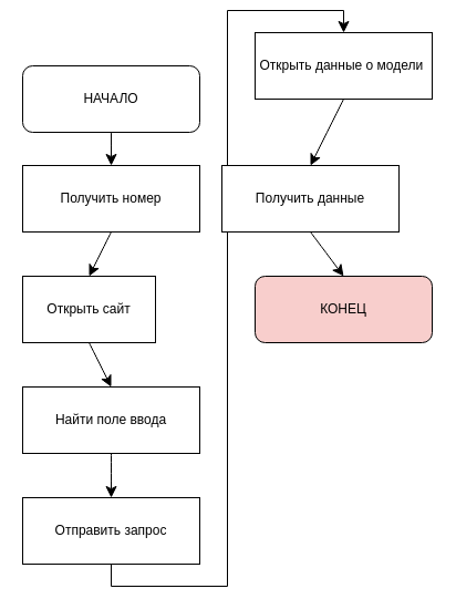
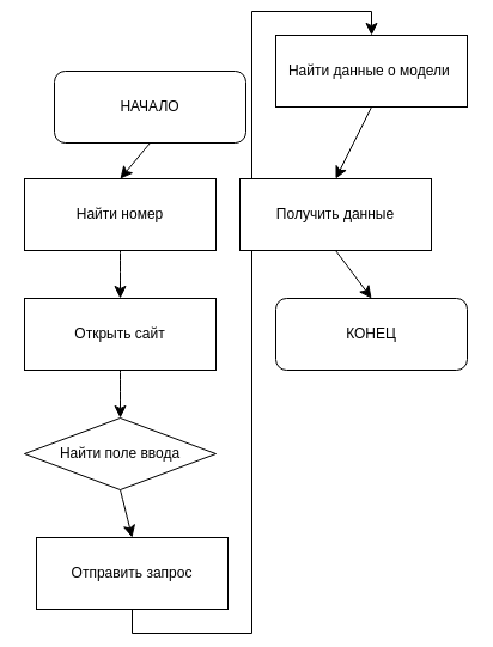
  <mxCell id="0" />
  <mxCell id="1" parent="0" />
  <mxCell id="2" style="edgeStyle=none;curved=1;rounded=0;orthogonalLoop=1;jettySize=auto;html=1;exitX=0.5;exitY=1;exitDx=0;exitDy=0;entryX=0.5;entryY=0;entryDx=0;entryDy=0;fontSize=12;startSize=8;endSize=8;" parent="1" source="15" target="4" edge="1"><mxGeometry relative="1" as="geometry"><mxPoint x="120" y="100" as="sourcePoint" /></mxGeometry></mxCell>
  <mxCell id="3" style="edgeStyle=none;curved=1;rounded=0;orthogonalLoop=1;jettySize=auto;html=1;exitX=0.5;exitY=1;exitDx=0;exitDy=0;entryX=0.5;entryY=0;entryDx=0;entryDy=0;fontSize=12;startSize=8;endSize=8;" parent="1" source="4" target="6" edge="1"><mxGeometry relative="1" as="geometry" /></mxCell>
- <mxCell id="4" value="Получить номер" style="rounded=0;whiteSpace=wrap;html=1;" parent="1" vertex="1"><mxGeometry x="20" y="140" width="160" height="60" as="geometry" /></mxCell>
+ <mxCell id="4" value="Найти номер" style="rounded=0;whiteSpace=wrap;html=1;" parent="1" vertex="1"><mxGeometry x="20" y="140" width="160" height="60" as="geometry" /></mxCell>
  <mxCell id="5" style="edgeStyle=none;curved=1;rounded=0;orthogonalLoop=1;jettySize=auto;html=1;exitX=0.5;exitY=1;exitDx=0;exitDy=0;fontSize=12;startSize=8;endSize=8;entryX=0.5;entryY=0;entryDx=0;entryDy=0;" parent="1" source="6" target="8" edge="1"><mxGeometry relative="1" as="geometry"><mxPoint x="119.579" y="330" as="targetPoint" /></mxGeometry></mxCell>
- <mxCell id="6" value="Открыть сайт" style="rounded=0;whiteSpace=wrap;html=1;" parent="1" vertex="1"><mxGeometry x="20" y="240" width="120" height="60" as="geometry" /></mxCell>
+ <mxCell id="6" value="Открыть сайт" style="rounded=0;whiteSpace=wrap;html=1;" parent="1" vertex="1"><mxGeometry x="20" y="240" width="160" height="60" as="geometry" /></mxCell>
  <mxCell id="7" style="edgeStyle=none;curved=1;rounded=0;orthogonalLoop=1;jettySize=auto;html=1;exitX=0.5;exitY=1;exitDx=0;exitDy=0;entryX=0.5;entryY=0;entryDx=0;entryDy=0;fontSize=12;startSize=8;endSize=8;" parent="1" source="8" target="10" edge="1"><mxGeometry relative="1" as="geometry" /></mxCell>
- <mxCell id="8" value="Найти поле ввода" style="rounded=0;whiteSpace=wrap;html=1;" parent="1" vertex="1"><mxGeometry x="20" y="340" width="160" height="60" as="geometry" /></mxCell>
+ <mxCell id="8" value="Найти поле ввода" style="rhombus;whiteSpace=wrap;html=1;" parent="1" vertex="1"><mxGeometry x="20" y="340" width="160" height="60" as="geometry" /></mxCell>
  <mxCell id="9" style="edgeStyle=orthogonalEdgeStyle;rounded=0;orthogonalLoop=1;jettySize=auto;html=1;exitX=0.5;exitY=1;exitDx=0;exitDy=0;entryX=0.5;entryY=0;entryDx=0;entryDy=0;fontSize=12;startSize=8;endSize=8;" parent="1" source="10" target="12" edge="1"><mxGeometry relative="1" as="geometry" /></mxCell>
- <mxCell id="10" value="Отправить запрос" style="rounded=0;whiteSpace=wrap;html=1;" parent="1" vertex="1"><mxGeometry x="20" y="440" width="160" height="60" as="geometry" /></mxCell>
+ <mxCell id="10" value="Отправить запрос" style="rounded=0;whiteSpace=wrap;html=1;" parent="1" vertex="1"><mxGeometry x="30" y="440" width="160" height="60" as="geometry" /></mxCell>
  <mxCell id="11" style="edgeStyle=none;curved=1;rounded=0;orthogonalLoop=1;jettySize=auto;html=1;exitX=0.5;exitY=1;exitDx=0;exitDy=0;entryX=0.5;entryY=0;entryDx=0;entryDy=0;fontSize=12;startSize=8;endSize=8;" parent="1" source="12" target="14" edge="1"><mxGeometry relative="1" as="geometry" /></mxCell>
- <mxCell id="12" value="Открыть данные о модели&amp;nbsp;" style="rounded=0;whiteSpace=wrap;html=1;" parent="1" vertex="1"><mxGeometry x="230" y="20" width="160" height="60" as="geometry" /></mxCell>
+ <mxCell id="12" value="Найти данные о модели&amp;nbsp;" style="rounded=0;whiteSpace=wrap;html=1;" parent="1" vertex="1"><mxGeometry x="230" y="20" width="160" height="60" as="geometry" /></mxCell>
  <mxCell id="13" style="edgeStyle=none;curved=1;rounded=0;orthogonalLoop=1;jettySize=auto;html=1;exitX=0.5;exitY=1;exitDx=0;exitDy=0;fontSize=12;startSize=8;endSize=8;" parent="1" source="14" edge="1"><mxGeometry relative="1" as="geometry"><mxPoint x="310" y="240" as="targetPoint" /></mxGeometry></mxCell>
  <mxCell id="14" value="Получить данные" style="rounded=0;whiteSpace=wrap;html=1;" parent="1" vertex="1"><mxGeometry x="200" y="140" width="160" height="60" as="geometry" /></mxCell>
- <mxCell id="15" value="НАЧАЛО" style="rounded=1;whiteSpace=wrap;html=1;" vertex="1" parent="1"><mxGeometry x="20" y="50" width="160" height="60" as="geometry" /></mxCell>
- <mxCell id="16" value="КОНЕЦ" style="rounded=1;whiteSpace=wrap;html=1;fillColor=#f8cecc;" vertex="1" parent="1"><mxGeometry x="230" y="240" width="160" height="60" as="geometry" /></mxCell>
+ <mxCell id="15" value="НАЧАЛО" style="rounded=1;whiteSpace=wrap;html=1;" vertex="1" parent="1"><mxGeometry x="45" y="50" width="160" height="60" as="geometry" /></mxCell>
+ <mxCell id="16" value="КОНЕЦ" style="rounded=1;whiteSpace=wrap;html=1;" vertex="1" parent="1"><mxGeometry x="230" y="240" width="160" height="60" as="geometry" /></mxCell>
